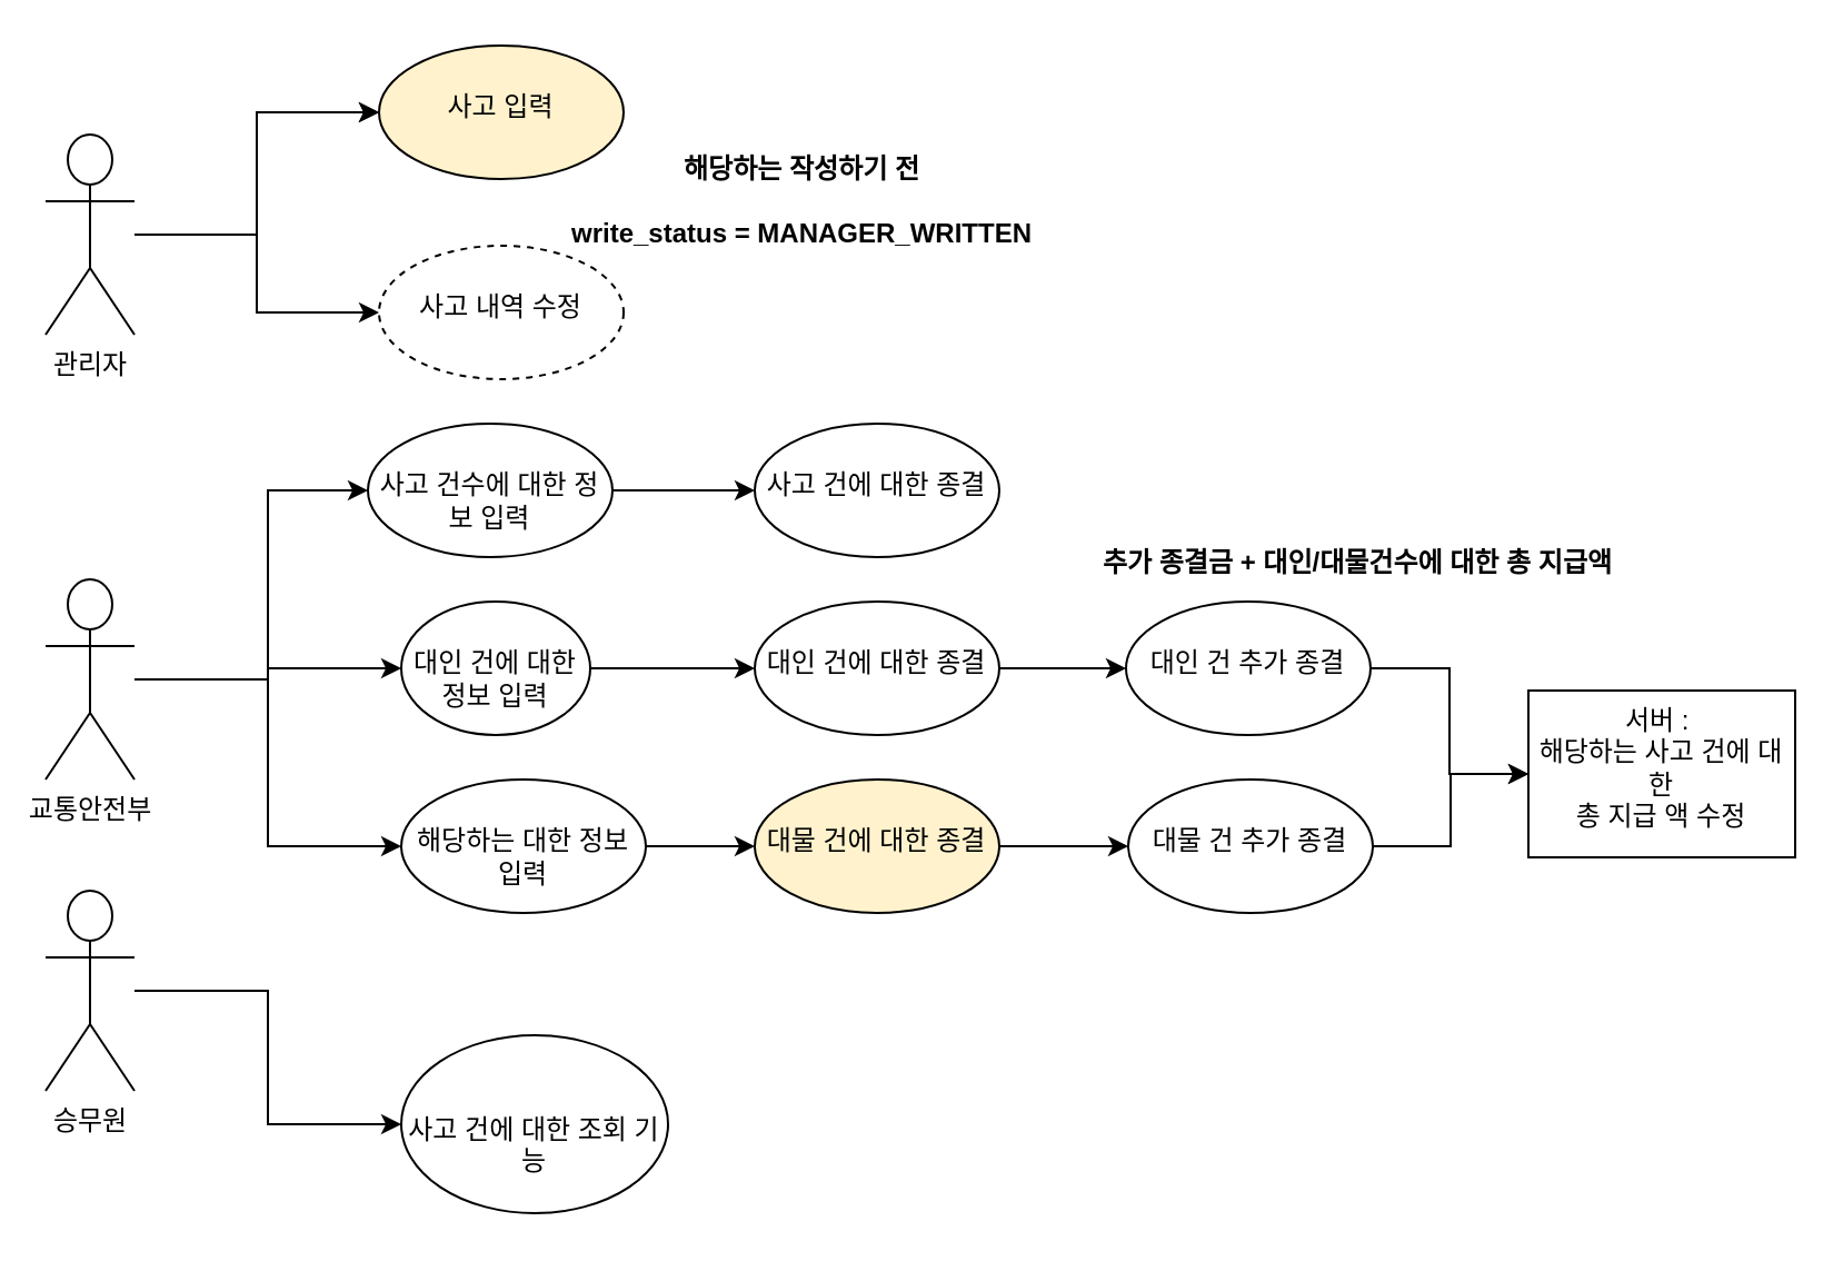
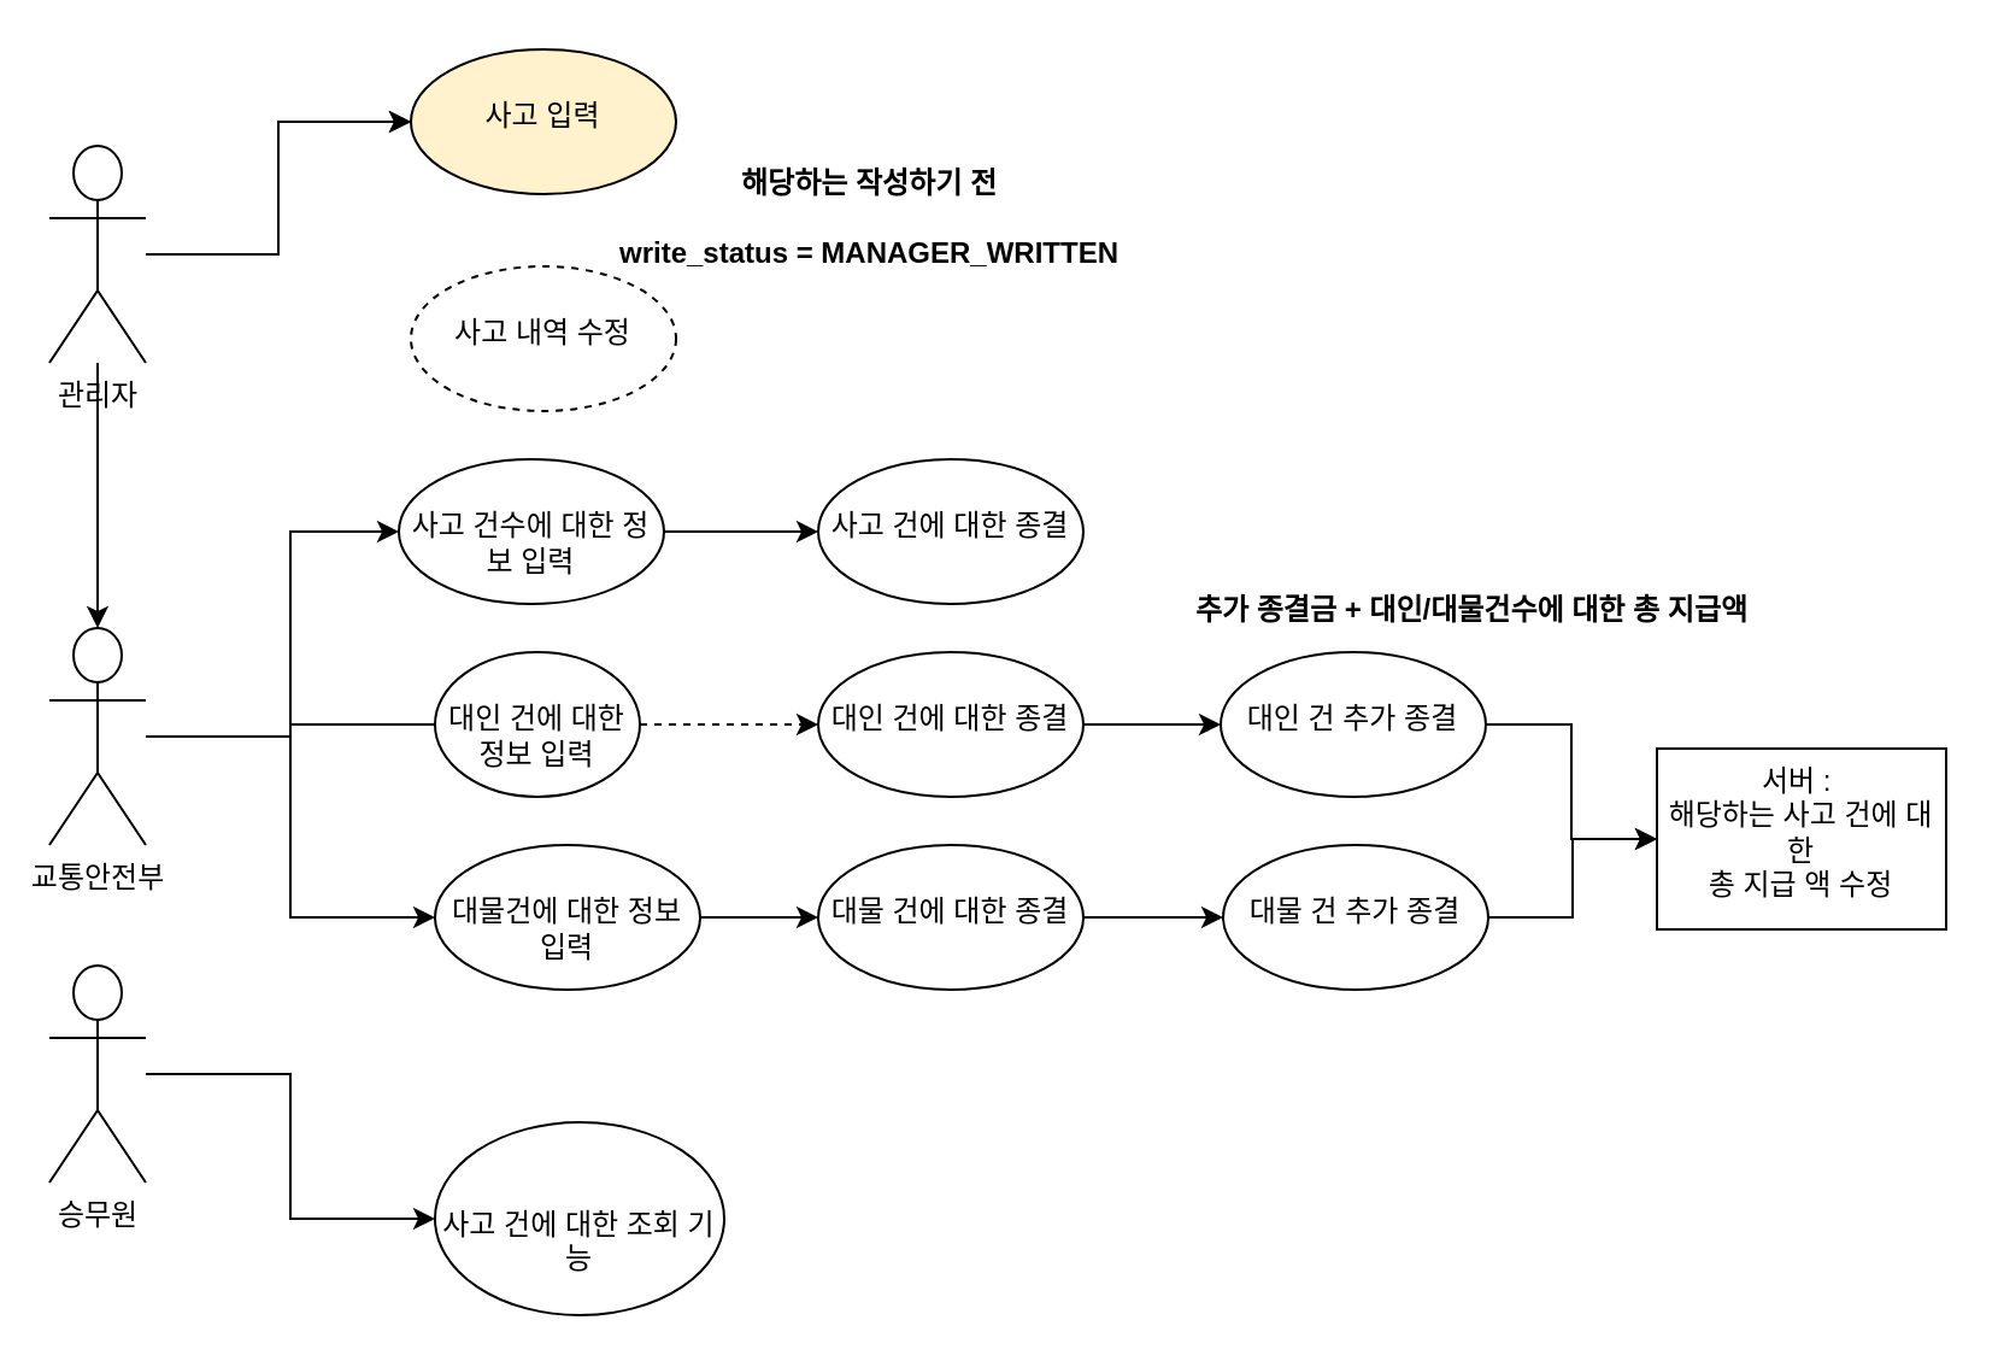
  <mxCell id="0" />
  <mxCell id="1" parent="0" />
  <mxCell id="2" value="" style="edgeStyle=orthogonalEdgeStyle;rounded=0;orthogonalLoop=1;jettySize=auto;html=1;" edge="1" parent="1" source="5" target="12"><mxGeometry relative="1" as="geometry" /></mxCell>
  <mxCell id="3" value="" style="edgeStyle=orthogonalEdgeStyle;rounded=0;orthogonalLoop=1;jettySize=auto;html=1;" edge="1" parent="1" source="5" target="12"><mxGeometry relative="1" as="geometry" /></mxCell>
- <mxCell id="4" value="" style="edgeStyle=orthogonalEdgeStyle;rounded=0;orthogonalLoop=1;jettySize=auto;html=1;" edge="1" parent="1" source="5" target="13"><mxGeometry relative="1" as="geometry" /></mxCell>
+ <mxCell id="4" value="" style="edgeStyle=orthogonalEdgeStyle;rounded=0;orthogonalLoop=1;jettySize=auto;html=1;" edge="1" parent="1" source="5" target="9"><mxGeometry relative="1" as="geometry" /></mxCell>
  <mxCell id="5" value="관리자&lt;div&gt;&lt;br&gt;&lt;/div&gt;" style="shape=umlActor;verticalLabelPosition=bottom;verticalAlign=top;html=1;" vertex="1" parent="1"><mxGeometry x="20" y="60" width="40" height="90" as="geometry" /></mxCell>
  <mxCell id="6" value="" style="edgeStyle=orthogonalEdgeStyle;rounded=0;orthogonalLoop=1;jettySize=auto;html=1;" edge="1" parent="1" source="9" target="16"><mxGeometry relative="1" as="geometry"><Array as="points"><mxPoint x="120" y="305" /><mxPoint x="120" y="220" /></Array></mxGeometry></mxCell>
- <mxCell id="7" style="edgeStyle=orthogonalEdgeStyle;rounded=0;orthogonalLoop=1;jettySize=auto;html=1;" edge="1" parent="1" source="9" target="18"><mxGeometry relative="1" as="geometry" /></mxCell>
+ <mxCell id="7" style="edgeStyle=orthogonalEdgeStyle;rounded=0;orthogonalLoop=1;jettySize=auto;html=1;endArrow=none;" edge="1" parent="1" source="9" target="18"><mxGeometry relative="1" as="geometry" /></mxCell>
  <mxCell id="8" style="edgeStyle=orthogonalEdgeStyle;rounded=0;orthogonalLoop=1;jettySize=auto;html=1;" edge="1" parent="1" source="9" target="20"><mxGeometry relative="1" as="geometry" /></mxCell>
  <mxCell id="9" value="교통안전부" style="shape=umlActor;verticalLabelPosition=bottom;verticalAlign=top;html=1;" vertex="1" parent="1"><mxGeometry x="20" y="260" width="40" height="90" as="geometry" /></mxCell>
  <mxCell id="10" value="" style="edgeStyle=orthogonalEdgeStyle;rounded=0;orthogonalLoop=1;jettySize=auto;html=1;" edge="1" parent="1" source="11" target="27"><mxGeometry relative="1" as="geometry" /></mxCell>
  <mxCell id="11" value="승무원" style="shape=umlActor;verticalLabelPosition=bottom;verticalAlign=top;html=1;" vertex="1" parent="1"><mxGeometry x="20" y="400" width="40" height="90" as="geometry" /></mxCell>
  <mxCell id="12" value="&lt;br&gt;사고 입력" style="ellipse;whiteSpace=wrap;html=1;verticalAlign=top;fillColor=#fff2cc;" vertex="1" parent="1"><mxGeometry x="170" y="20" width="110" height="60" as="geometry" /></mxCell>
  <mxCell id="13" value="&lt;br&gt;사고 내역 수정" style="ellipse;whiteSpace=wrap;html=1;verticalAlign=top;dashed=1;" vertex="1" parent="1"><mxGeometry x="170" y="110" width="110" height="60" as="geometry" /></mxCell>
  <mxCell id="14" value="해당하는 작성하기 전&lt;br/&gt;&lt;br&gt;write_status = MANAGER_WRITTEN" style="text;align=center;fontStyle=1;verticalAlign=middle;spacingLeft=3;spacingRight=3;strokeColor=none;rotatable=0;points=[[0,0.5],[1,0.5]];portConstraint=eastwest;html=1;" vertex="1" parent="1"><mxGeometry x="320" y="50" width="80" height="80" as="geometry" /></mxCell>
  <mxCell id="15" style="edgeStyle=orthogonalEdgeStyle;rounded=0;orthogonalLoop=1;jettySize=auto;html=1;" edge="1" parent="1" source="16" target="28"><mxGeometry relative="1" as="geometry" /></mxCell>
  <mxCell id="16" value="&lt;br&gt;사고 건수에 대한 정보 입력" style="ellipse;whiteSpace=wrap;html=1;verticalAlign=top;" vertex="1" parent="1"><mxGeometry x="165" y="190" width="110" height="60" as="geometry" /></mxCell>
- <mxCell id="17" value="" style="edgeStyle=orthogonalEdgeStyle;rounded=0;orthogonalLoop=1;jettySize=auto;html=1;" edge="1" parent="1" source="18" target="30"><mxGeometry relative="1" as="geometry" /></mxCell>
+ <mxCell id="17" value="" style="edgeStyle=orthogonalEdgeStyle;rounded=0;orthogonalLoop=1;jettySize=auto;html=1;dashed=1;" edge="1" parent="1" source="18" target="30"><mxGeometry relative="1" as="geometry" /></mxCell>
  <mxCell id="18" value="&lt;br&gt;대인 건에 대한 정보 입력" style="ellipse;whiteSpace=wrap;html=1;verticalAlign=top;" vertex="1" parent="1"><mxGeometry x="180" y="270" width="85" height="60" as="geometry" /></mxCell>
  <mxCell id="19" value="" style="edgeStyle=orthogonalEdgeStyle;rounded=0;orthogonalLoop=1;jettySize=auto;html=1;" edge="1" parent="1" source="20" target="32"><mxGeometry relative="1" as="geometry" /></mxCell>
- <mxCell id="20" value="&lt;br&gt;해당하는 대한 정보 입력" style="ellipse;whiteSpace=wrap;html=1;verticalAlign=top;" vertex="1" parent="1"><mxGeometry x="180" y="350" width="110" height="60" as="geometry" /></mxCell>
+ <mxCell id="20" value="&lt;br&gt;대물건에 대한 정보 입력" style="ellipse;whiteSpace=wrap;html=1;verticalAlign=top;" vertex="1" parent="1"><mxGeometry x="180" y="350" width="110" height="60" as="geometry" /></mxCell>
  <mxCell id="21" value="" style="edgeStyle=orthogonalEdgeStyle;rounded=0;orthogonalLoop=1;jettySize=auto;html=1;" edge="1" parent="1" source="22" target="26"><mxGeometry relative="1" as="geometry" /></mxCell>
  <mxCell id="22" value="&lt;br&gt;대인 건 추가 종결" style="ellipse;whiteSpace=wrap;html=1;verticalAlign=top;" vertex="1" parent="1"><mxGeometry x="506" y="270" width="110" height="60" as="geometry" /></mxCell>
  <mxCell id="23" style="edgeStyle=orthogonalEdgeStyle;rounded=0;orthogonalLoop=1;jettySize=auto;html=1;entryX=0;entryY=0.5;entryDx=0;entryDy=0;" edge="1" parent="1" source="24" target="26"><mxGeometry relative="1" as="geometry" /></mxCell>
  <mxCell id="24" value="&lt;br&gt;대물 건 추가 종결" style="ellipse;whiteSpace=wrap;html=1;verticalAlign=top;" vertex="1" parent="1"><mxGeometry x="507" y="350" width="110" height="60" as="geometry" /></mxCell>
  <mxCell id="25" value="추가 종결금 + 대인/대물건수에 대한 총 지급액" style="text;align=center;fontStyle=1;verticalAlign=middle;spacingLeft=3;spacingRight=3;strokeColor=none;rotatable=0;points=[[0,0.5],[1,0.5]];portConstraint=eastwest;html=1;" vertex="1" parent="1"><mxGeometry x="570" y="240" width="80" height="26" as="geometry" /></mxCell>
  <mxCell id="26" value="서버 :&amp;nbsp;&lt;br&gt;해당하는 사고 건에 대한&lt;br&gt;총 지급 액 수정" style="whiteSpace=wrap;html=1;verticalAlign=top;" vertex="1" parent="1"><mxGeometry x="687" y="310" width="120" height="75" as="geometry" /></mxCell>
  <mxCell id="27" value="&lt;br&gt;&lt;br&gt;사고 건에 대한 조회 기능" style="ellipse;whiteSpace=wrap;html=1;verticalAlign=top;" vertex="1" parent="1"><mxGeometry x="180" y="465" width="120" height="80" as="geometry" /></mxCell>
  <mxCell id="28" value="&lt;br&gt;사고 건에 대한 종결" style="ellipse;whiteSpace=wrap;html=1;verticalAlign=top;" vertex="1" parent="1"><mxGeometry x="339" y="190" width="110" height="60" as="geometry" /></mxCell>
  <mxCell id="29" style="edgeStyle=orthogonalEdgeStyle;rounded=0;orthogonalLoop=1;jettySize=auto;html=1;entryX=0;entryY=0.5;entryDx=0;entryDy=0;" edge="1" parent="1" source="30" target="22"><mxGeometry relative="1" as="geometry" /></mxCell>
  <mxCell id="30" value="&lt;br&gt;대인 건에 대한 종결" style="ellipse;whiteSpace=wrap;html=1;verticalAlign=top;" vertex="1" parent="1"><mxGeometry x="339" y="270" width="110" height="60" as="geometry" /></mxCell>
  <mxCell id="31" style="edgeStyle=orthogonalEdgeStyle;rounded=0;orthogonalLoop=1;jettySize=auto;html=1;entryX=0;entryY=0.5;entryDx=0;entryDy=0;" edge="1" parent="1" source="32" target="24"><mxGeometry relative="1" as="geometry" /></mxCell>
- <mxCell id="32" value="&lt;br&gt;대물 건에 대한 종결" style="ellipse;whiteSpace=wrap;html=1;verticalAlign=top;fillColor=#fff2cc;" vertex="1" parent="1"><mxGeometry x="339" y="350" width="110" height="60" as="geometry" /></mxCell>
+ <mxCell id="32" value="&lt;br&gt;대물 건에 대한 종결" style="ellipse;whiteSpace=wrap;html=1;verticalAlign=top;" vertex="1" parent="1"><mxGeometry x="339" y="350" width="110" height="60" as="geometry" /></mxCell>
